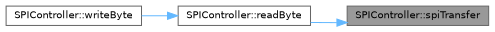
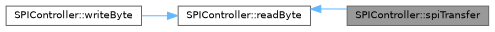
  digraph {
    rankdir=RL
    node [color=grey40 fillcolor=white fontname=Helvetica fontsize=10 shape=box style=filled]
    edge [color=steelblue1 dir=back fontname=Helvetica fontsize=10 labelfontname=Helvetica labelfontsize=10 style=solid]
    n1 [color=gray40 fillcolor=grey60 fontcolor=black height=0.2 label="SPIController::spiTransfer" width=0.4]
    n2 [height=0.2 label="SPIController::readByte" width=0.4]
    n3 [height=0.2 label="SPIController::writeByte" width=0.4]
-   n1 -> n2
+   n2 -> n1
    n2 -> n3
  }
